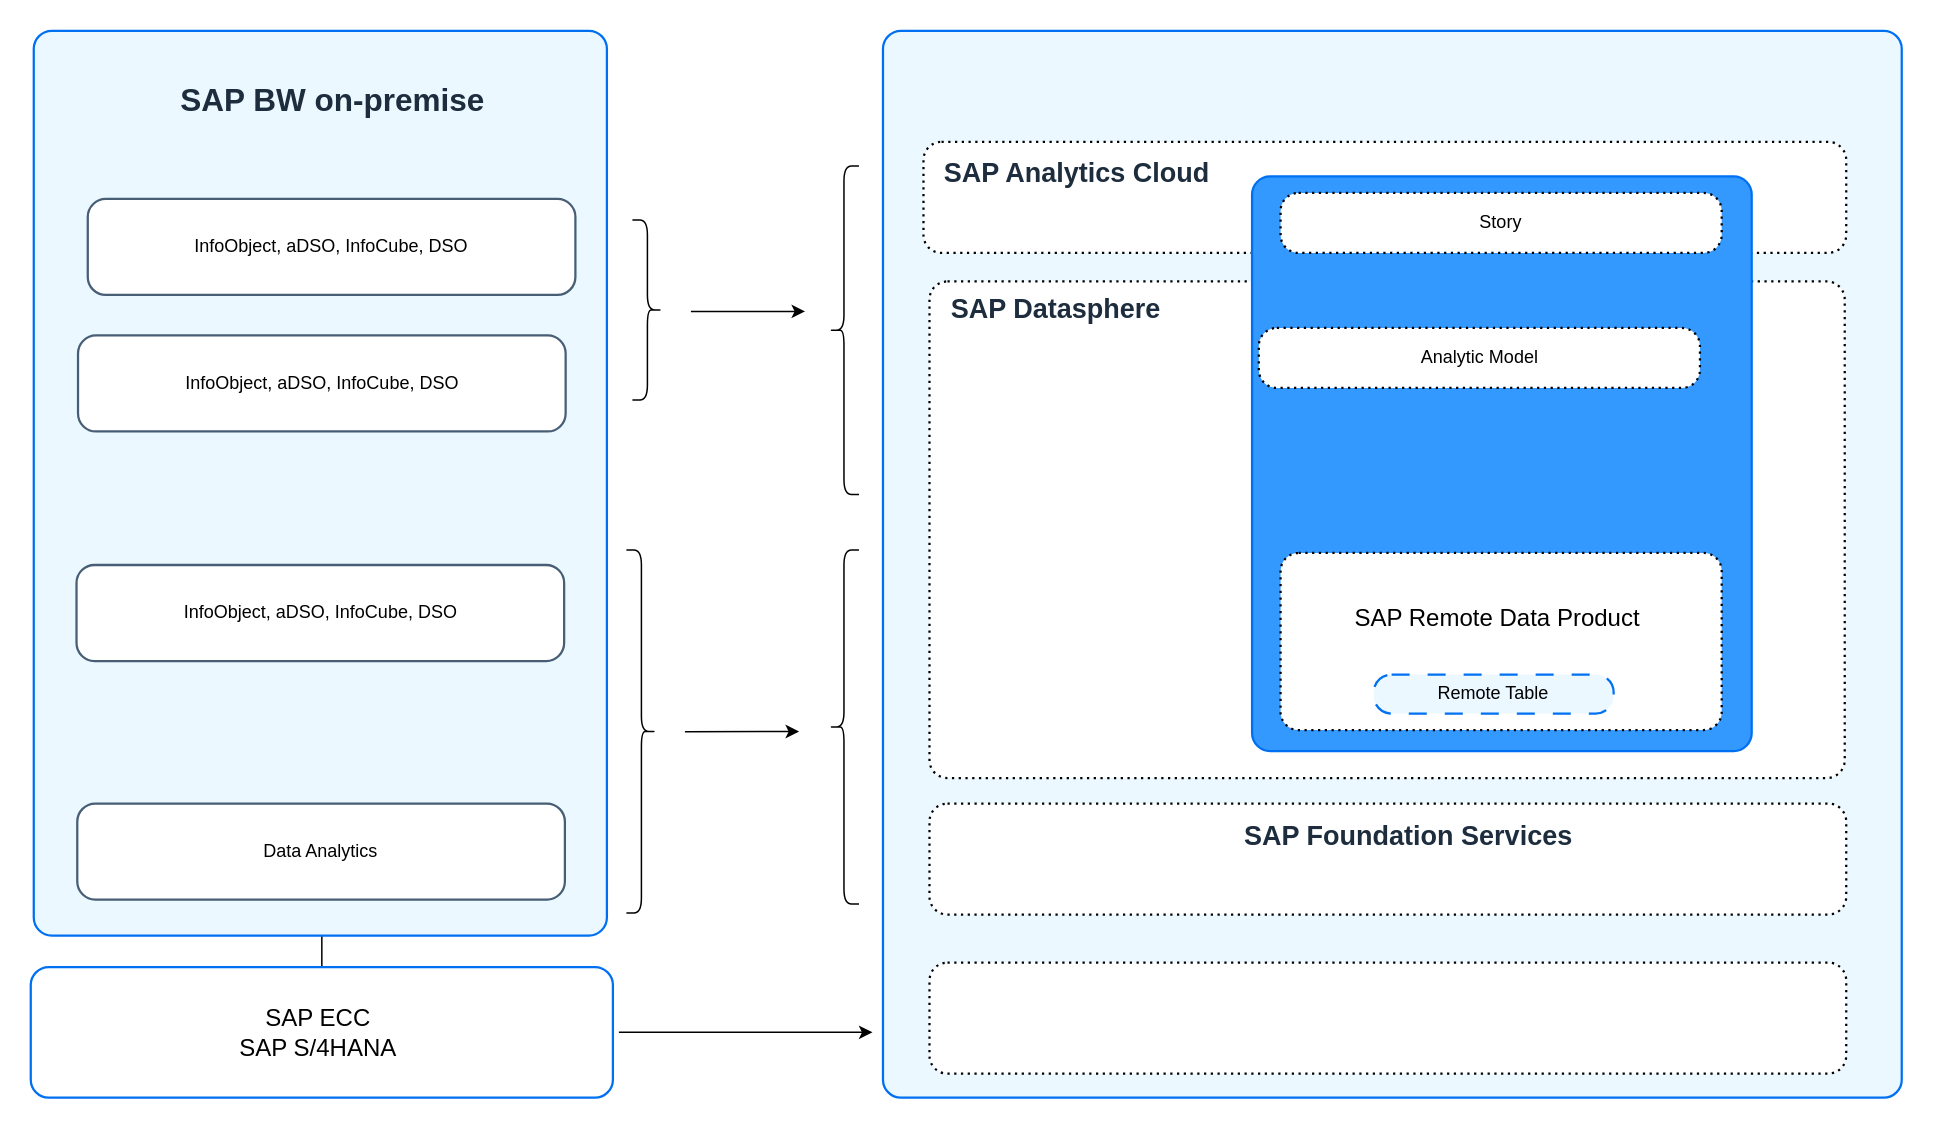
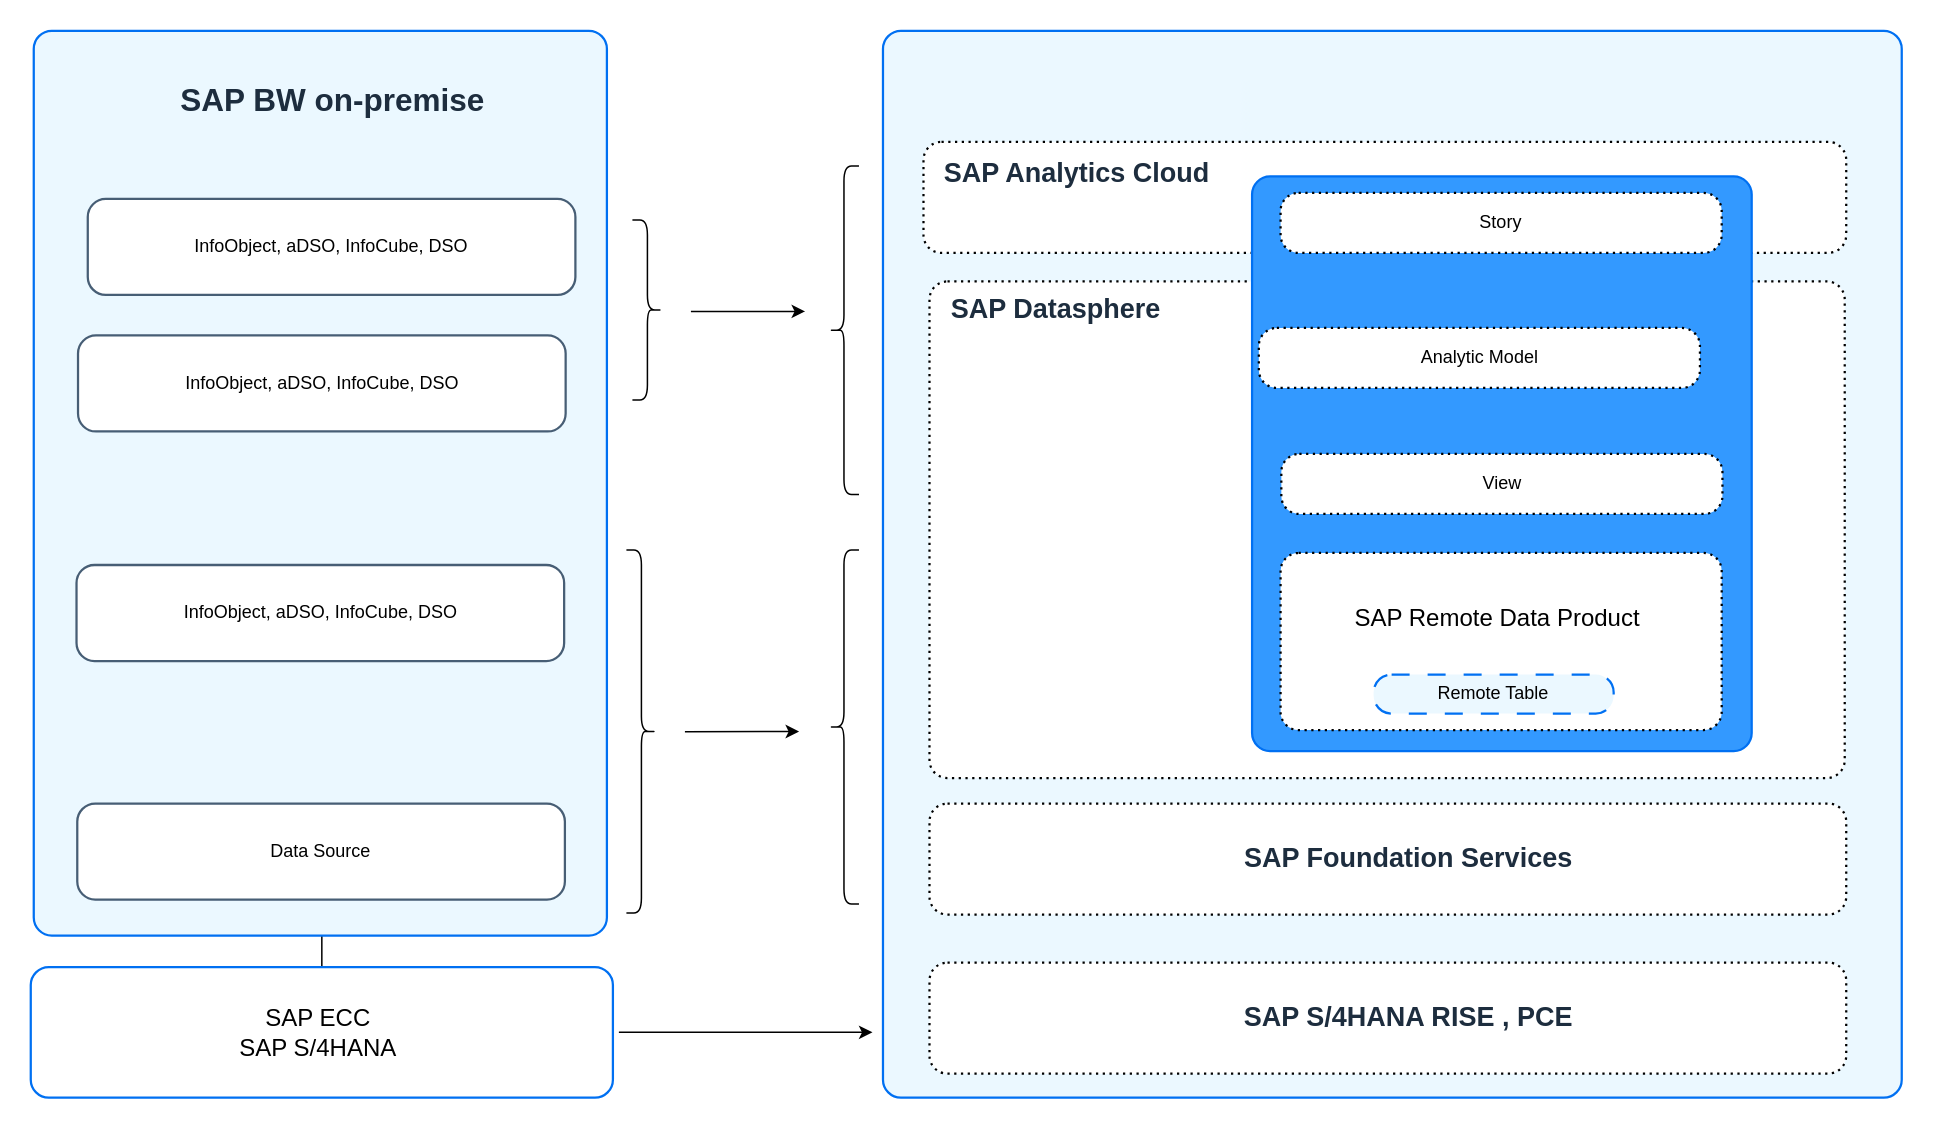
  <mxCell id="0" />
  <mxCell id="1" parent="0" />
  <mxCell id="2" value="" style="rounded=1;whiteSpace=wrap;html=1;strokeColor=#0070F2;fillColor=#EBF8FF;arcSize=24;absoluteArcSize=1;imageWidth=64;imageHeight=64;strokeWidth=1.5;" vertex="1" parent="1"><mxGeometry x="588" y="20" width="679" height="711" as="geometry" /></mxCell>
  <mxCell id="3" style="edgeStyle=orthogonalEdgeStyle;rounded=0;orthogonalLoop=1;jettySize=auto;html=1;endArrow=open;" edge="1" parent="1" source="5" target="21"><mxGeometry relative="1" as="geometry"><mxPoint x="569.455" y="687.5" as="targetPoint" /></mxGeometry></mxCell>
  <mxCell id="4" style="edgeStyle=orthogonalEdgeStyle;rounded=0;orthogonalLoop=1;jettySize=auto;html=1;" edge="1" parent="1"><mxGeometry relative="1" as="geometry"><mxPoint x="581" y="687.5" as="targetPoint" /><mxPoint x="412" y="687.467" as="sourcePoint" /></mxGeometry></mxCell>
  <mxCell id="5" value="&lt;font size=&quot;3&quot;&gt;SAP ECC&amp;nbsp;&lt;/font&gt;&lt;div&gt;&lt;font size=&quot;3&quot;&gt;SAP S/4HANA&amp;nbsp;&lt;/font&gt;&lt;/div&gt;" style="rounded=1;whiteSpace=wrap;html=1;strokeColor=#0070F2;fillColor=#ffffff;arcSize=24;absoluteArcSize=1;imageWidth=64;imageHeight=64;strokeWidth=1.5;" vertex="1" parent="1"><mxGeometry x="20" y="644" width="388" height="87" as="geometry" /></mxCell>
  <mxCell id="6" value="" style="rounded=1;whiteSpace=wrap;html=1;arcSize=24;absoluteArcSize=1;imageWidth=64;imageHeight=64;strokeWidth=1.5;dashed=1;dashPattern=1 2;" vertex="1" parent="1"><mxGeometry x="615" y="94" width="615" height="74" as="geometry" /></mxCell>
  <mxCell id="7" value="&lt;font face=&quot;arial&quot; style=&quot;font-size: 18px;&quot;&gt;&lt;b style=&quot;&quot;&gt;SAP Analytics Cloud&lt;/b&gt;&lt;/font&gt;" style="text;html=1;align=center;verticalAlign=middle;resizable=0;points=[[0,0.5,0,0,0],[0.5,0,0,0,0],[0.5,1,0,0,0],[1,0.5,0,0,0]];autosize=1;strokeColor=none;fillColor=none;fontSize=12;fontColor=#1D2D3E;fontFamily=Helvetica;" vertex="1" parent="1"><mxGeometry x="619" y="98" width="195" height="34" as="geometry" /></mxCell>
  <mxCell id="8" value="" style="rounded=1;whiteSpace=wrap;html=1;arcSize=24;absoluteArcSize=1;imageWidth=64;imageHeight=64;strokeWidth=1.5;dashed=1;dashPattern=1 2;" vertex="1" parent="1"><mxGeometry x="619" y="187" width="610" height="331" as="geometry" /></mxCell>
  <mxCell id="9" value="&lt;font face=&quot;arial&quot; style=&quot;font-size: 18px;&quot;&gt;&lt;b style=&quot;&quot;&gt;SAP Datasphere&lt;/b&gt;&lt;/font&gt;" style="text;html=1;align=center;verticalAlign=middle;resizable=0;points=[[0,0.5,0,0,0],[0.5,0,0,0,0],[0.5,1,0,0,0],[1,0.5,0,0,0]];autosize=1;strokeColor=none;fillColor=none;fontSize=12;fontColor=#1D2D3E;fontFamily=Helvetica;" vertex="1" parent="1"><mxGeometry x="624" y="189" width="158" height="34" as="geometry" /></mxCell>
  <mxCell id="10" value="" style="rounded=1;whiteSpace=wrap;html=1;arcSize=24;absoluteArcSize=1;imageWidth=64;imageHeight=64;strokeWidth=1.5;dashed=1;dashPattern=1 2;" vertex="1" parent="1"><mxGeometry x="619" y="535" width="611" height="74" as="geometry" /></mxCell>
  <mxCell id="11" value="" style="rounded=1;whiteSpace=wrap;html=1;arcSize=24;absoluteArcSize=1;imageWidth=64;imageHeight=64;strokeWidth=1.5;dashed=1;dashPattern=1 2;" vertex="1" parent="1"><mxGeometry x="619" y="641" width="611" height="74" as="geometry" /></mxCell>
- <mxCell id="12" value="&lt;font face=&quot;arial&quot; style=&quot;font-size: 18px;&quot;&gt;&lt;b style=&quot;&quot;&gt;SAP Foundation Services&lt;/b&gt;&lt;/font&gt;" style="text;html=1;align=center;verticalAlign=middle;resizable=0;points=[[0,0.5,0,0,0],[0.5,0,0,0,0],[0.5,1,0,0,0],[1,0.5,0,0,0]];autosize=1;strokeColor=none;fillColor=none;fontSize=12;fontColor=#1D2D3E;fontFamily=Helvetica;" vertex="1" parent="1"><mxGeometry x="819" y="540" width="237" height="34" as="geometry" /></mxCell>
+ <mxCell id="12" value="&lt;font face=&quot;arial&quot; style=&quot;font-size: 18px;&quot;&gt;&lt;b style=&quot;&quot;&gt;SAP Foundation Services&lt;/b&gt;&lt;/font&gt;" style="text;html=1;align=center;verticalAlign=middle;resizable=0;points=[[0,0.5,0,0,0],[0.5,0,0,0,0],[0.5,1,0,0,0],[1,0.5,0,0,0]];autosize=1;strokeColor=none;fillColor=none;fontSize=12;fontColor=#1D2D3E;fontFamily=Helvetica;" vertex="1" parent="1"><mxGeometry x="819" y="555" width="237" height="34" as="geometry" /></mxCell>
+ <mxCell id="13" value="&lt;font face=&quot;arial&quot; style=&quot;font-size: 18px;&quot;&gt;&lt;b style=&quot;&quot;&gt;SAP S/4HANA RISE , PCE&lt;/b&gt;&lt;/font&gt;" style="text;html=1;align=center;verticalAlign=middle;resizable=0;points=[[0,0.5,0,0,0],[0.5,0,0,0,0],[0.5,1,0,0,0],[1,0.5,0,0,0]];autosize=1;strokeColor=none;fillColor=none;fontSize=12;fontColor=#1D2D3E;fontFamily=Helvetica;" vertex="1" parent="1"><mxGeometry x="819" y="661" width="237" height="34" as="geometry" /></mxCell>
  <mxCell id="14" value="" style="rounded=1;whiteSpace=wrap;html=1;strokeColor=#0070F2;fillColor=#3399FF;arcSize=24;absoluteArcSize=1;imageWidth=64;imageHeight=64;strokeWidth=1.5;" vertex="1" parent="1"><mxGeometry x="834" y="117" width="333" height="383" as="geometry" /></mxCell>
  <mxCell id="15" value="&lt;font style=&quot;font-size: 16px;&quot;&gt;SAP Remote Data Product&amp;nbsp;&lt;/font&gt;&lt;div&gt;&lt;font style=&quot;font-size: 13px;&quot;&gt;&lt;br&gt;&lt;/font&gt;&lt;/div&gt;&lt;div&gt;&lt;font style=&quot;font-size: 13px;&quot;&gt;&lt;br&gt;&lt;/font&gt;&lt;/div&gt;" style="rounded=1;whiteSpace=wrap;html=1;arcSize=24;absoluteArcSize=1;imageWidth=64;imageHeight=64;strokeWidth=1.5;dashed=1;dashPattern=1 2;" vertex="1" parent="1"><mxGeometry x="853" y="368" width="294" height="118" as="geometry" /></mxCell>
  <mxCell id="16" value="Remote Table" style="rounded=1;whiteSpace=wrap;html=1;strokeColor=#0070F2;fillColor=#EBF8FF;arcSize=24;absoluteArcSize=1;imageWidth=64;imageHeight=64;strokeWidth=1.5;dashed=1;dashPattern=8 8;" vertex="1" parent="1"><mxGeometry x="915" y="449" width="160" height="26" as="geometry" /></mxCell>
+ <mxCell id="17" value="&lt;div&gt;View&lt;/div&gt;" style="rounded=1;whiteSpace=wrap;html=1;arcSize=24;absoluteArcSize=1;imageWidth=64;imageHeight=64;strokeWidth=1.5;dashed=1;dashPattern=1 2;" vertex="1" parent="1"><mxGeometry x="853.5" y="302" width="294" height="40" as="geometry" /></mxCell>
  <mxCell id="18" value="&lt;div&gt;Analytic Model&lt;/div&gt;" style="rounded=1;whiteSpace=wrap;html=1;arcSize=24;absoluteArcSize=1;imageWidth=64;imageHeight=64;strokeWidth=1.5;dashed=1;dashPattern=1 2;" vertex="1" parent="1"><mxGeometry x="838.5" y="218" width="294" height="40" as="geometry" /></mxCell>
  <mxCell id="19" value="&lt;div&gt;Story&lt;/div&gt;" style="rounded=1;whiteSpace=wrap;html=1;arcSize=24;absoluteArcSize=1;imageWidth=64;imageHeight=64;strokeWidth=1.5;dashed=1;dashPattern=1 2;" vertex="1" parent="1"><mxGeometry x="853" y="128" width="294" height="40" as="geometry" /></mxCell>
  <mxCell id="20" value="" style="rounded=1;whiteSpace=wrap;html=1;strokeColor=#0070F2;fillColor=#EBF8FF;arcSize=24;absoluteArcSize=1;imageWidth=64;imageHeight=64;strokeWidth=1.5;" vertex="1" parent="1"><mxGeometry x="22" y="20" width="382" height="603" as="geometry" /></mxCell>
- <mxCell id="21" value="Data Analytics" style="rounded=1;whiteSpace=wrap;html=1;strokeColor=#475E75;fillColor=#ffffff;arcSize=24;absoluteArcSize=1;imageWidth=64;imageHeight=64;strokeWidth=1.5;" vertex="1" parent="1"><mxGeometry x="51" y="535" width="325" height="64" as="geometry" /></mxCell>
+ <mxCell id="21" value="Data Source" style="rounded=1;whiteSpace=wrap;html=1;strokeColor=#475E75;fillColor=#ffffff;arcSize=24;absoluteArcSize=1;imageWidth=64;imageHeight=64;strokeWidth=1.5;" vertex="1" parent="1"><mxGeometry x="51" y="535" width="325" height="64" as="geometry" /></mxCell>
  <mxCell id="22" value="InfoObject, aDSO, InfoCube, DSO" style="rounded=1;whiteSpace=wrap;html=1;strokeColor=#475E75;fillColor=#ffffff;arcSize=24;absoluteArcSize=1;imageWidth=64;imageHeight=64;strokeWidth=1.5;" vertex="1" parent="1"><mxGeometry x="50.5" y="376" width="325" height="64" as="geometry" /></mxCell>
  <mxCell id="23" style="edgeStyle=orthogonalEdgeStyle;rounded=0;orthogonalLoop=1;jettySize=auto;html=1;" edge="1" parent="1"><mxGeometry relative="1" as="geometry"><mxPoint x="532.091" y="487" as="targetPoint" /><mxPoint x="456" y="487.067" as="sourcePoint" /><Array as="points"><mxPoint x="525" y="487" /><mxPoint x="532" y="488" /></Array></mxGeometry></mxCell>
  <mxCell id="24" value="" style="shape=curlyBracket;whiteSpace=wrap;html=1;rounded=1;flipH=1;labelPosition=right;verticalLabelPosition=middle;align=left;verticalAlign=middle;" vertex="1" parent="1"><mxGeometry x="417" y="366" width="20" height="242" as="geometry" /></mxCell>
  <mxCell id="25" value="" style="shape=curlyBracket;whiteSpace=wrap;html=1;rounded=1;labelPosition=left;verticalLabelPosition=middle;align=right;verticalAlign=middle;" vertex="1" parent="1"><mxGeometry x="552" y="366" width="20" height="236" as="geometry" /></mxCell>
  <mxCell id="26" value="InfoObject, aDSO, InfoCube, DSO" style="rounded=1;whiteSpace=wrap;html=1;strokeColor=#475E75;fillColor=#ffffff;arcSize=24;absoluteArcSize=1;imageWidth=64;imageHeight=64;strokeWidth=1.5;" vertex="1" parent="1"><mxGeometry x="51.5" y="223" width="325" height="64" as="geometry" /></mxCell>
  <mxCell id="27" value="InfoObject, aDSO, InfoCube, DSO" style="rounded=1;whiteSpace=wrap;html=1;strokeColor=#475E75;fillColor=#ffffff;arcSize=24;absoluteArcSize=1;imageWidth=64;imageHeight=64;strokeWidth=1.5;" vertex="1" parent="1"><mxGeometry x="58" y="132" width="325" height="64" as="geometry" /></mxCell>
  <mxCell id="28" value="&lt;font face=&quot;arial&quot; style=&quot;font-size: 21px;&quot;&gt;&lt;b style=&quot;&quot;&gt;SAP BW on-premise&lt;/b&gt;&lt;/font&gt;" style="text;html=1;align=center;verticalAlign=middle;resizable=0;points=[[0,0.5,0,0,0],[0.5,0,0,0,0],[0.5,1,0,0,0],[1,0.5,0,0,0]];autosize=1;strokeColor=none;fillColor=none;fontSize=12;fontColor=#1D2D3E;fontFamily=Helvetica;" vertex="1" parent="1"><mxGeometry x="110.5" y="47" width="221" height="37" as="geometry" /></mxCell>
  <mxCell id="29" value="" style="shape=curlyBracket;whiteSpace=wrap;html=1;rounded=1;flipH=1;labelPosition=right;verticalLabelPosition=middle;align=left;verticalAlign=middle;" vertex="1" parent="1"><mxGeometry x="421" y="146" width="20" height="120" as="geometry" /></mxCell>
  <mxCell id="30" value="" style="shape=curlyBracket;whiteSpace=wrap;html=1;rounded=1;labelPosition=left;verticalLabelPosition=middle;align=right;verticalAlign=middle;" vertex="1" parent="1"><mxGeometry x="552" y="110" width="20" height="219" as="geometry" /></mxCell>
  <mxCell id="31" style="edgeStyle=orthogonalEdgeStyle;rounded=0;orthogonalLoop=1;jettySize=auto;html=1;" edge="1" parent="1"><mxGeometry relative="1" as="geometry"><mxPoint x="536.091" y="207" as="targetPoint" /><mxPoint x="460" y="207.067" as="sourcePoint" /><Array as="points"><mxPoint x="529" y="207" /><mxPoint x="536" y="208" /></Array></mxGeometry></mxCell>
